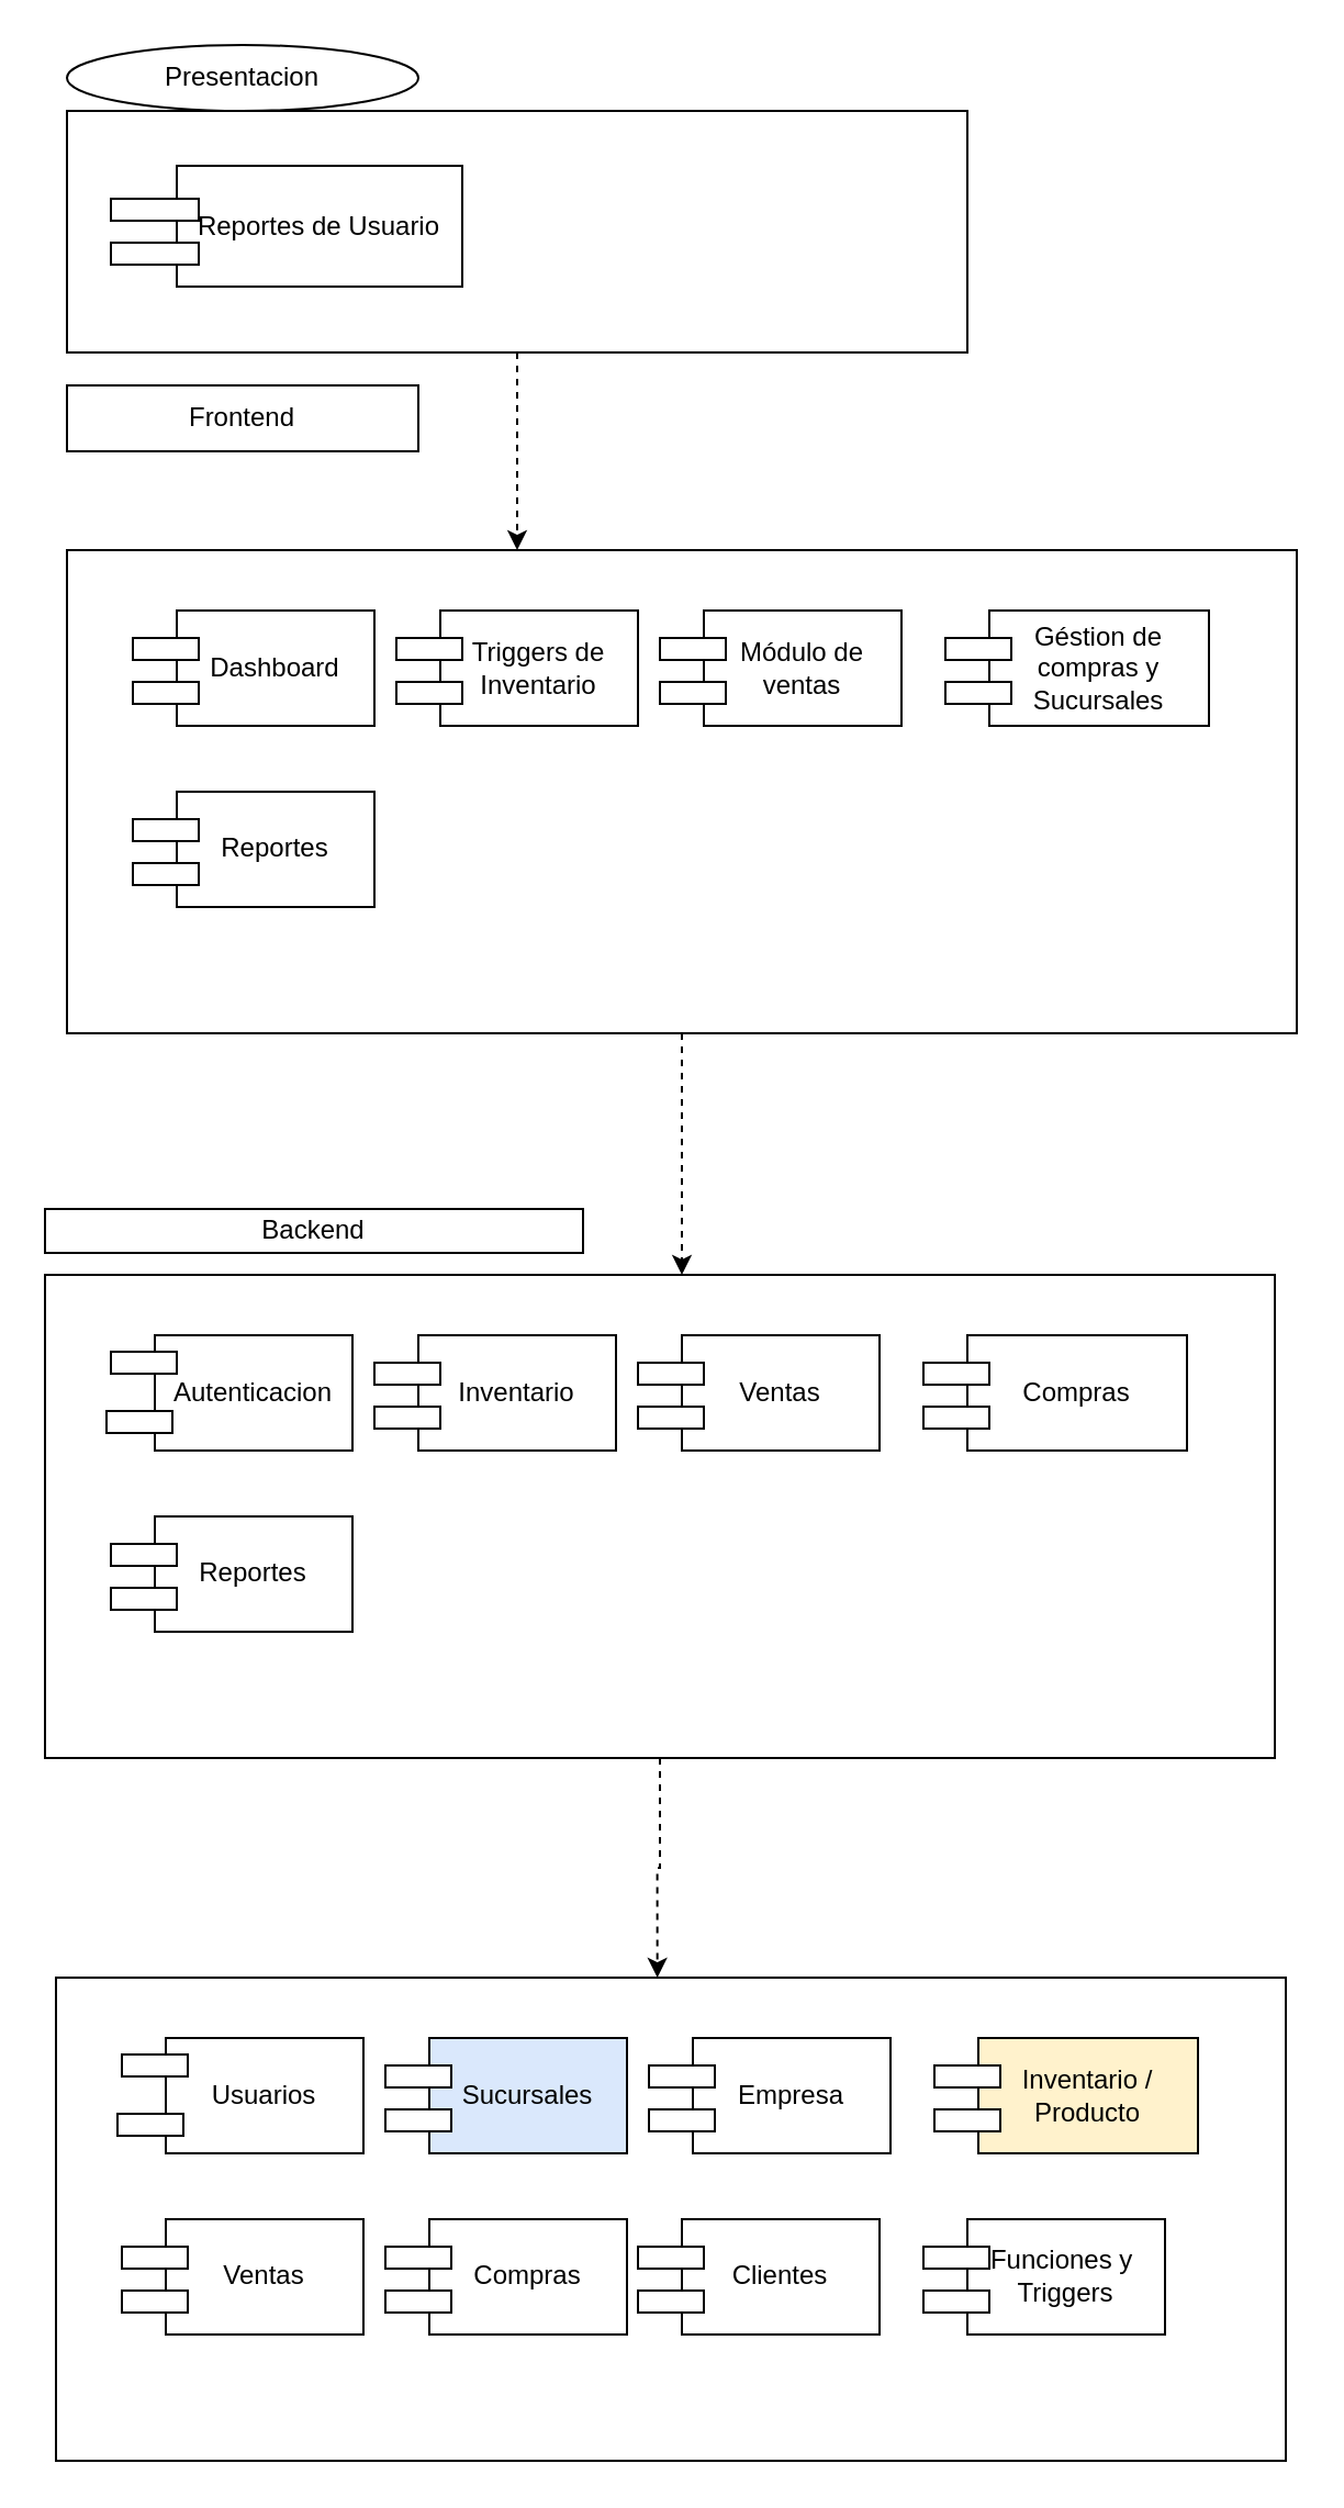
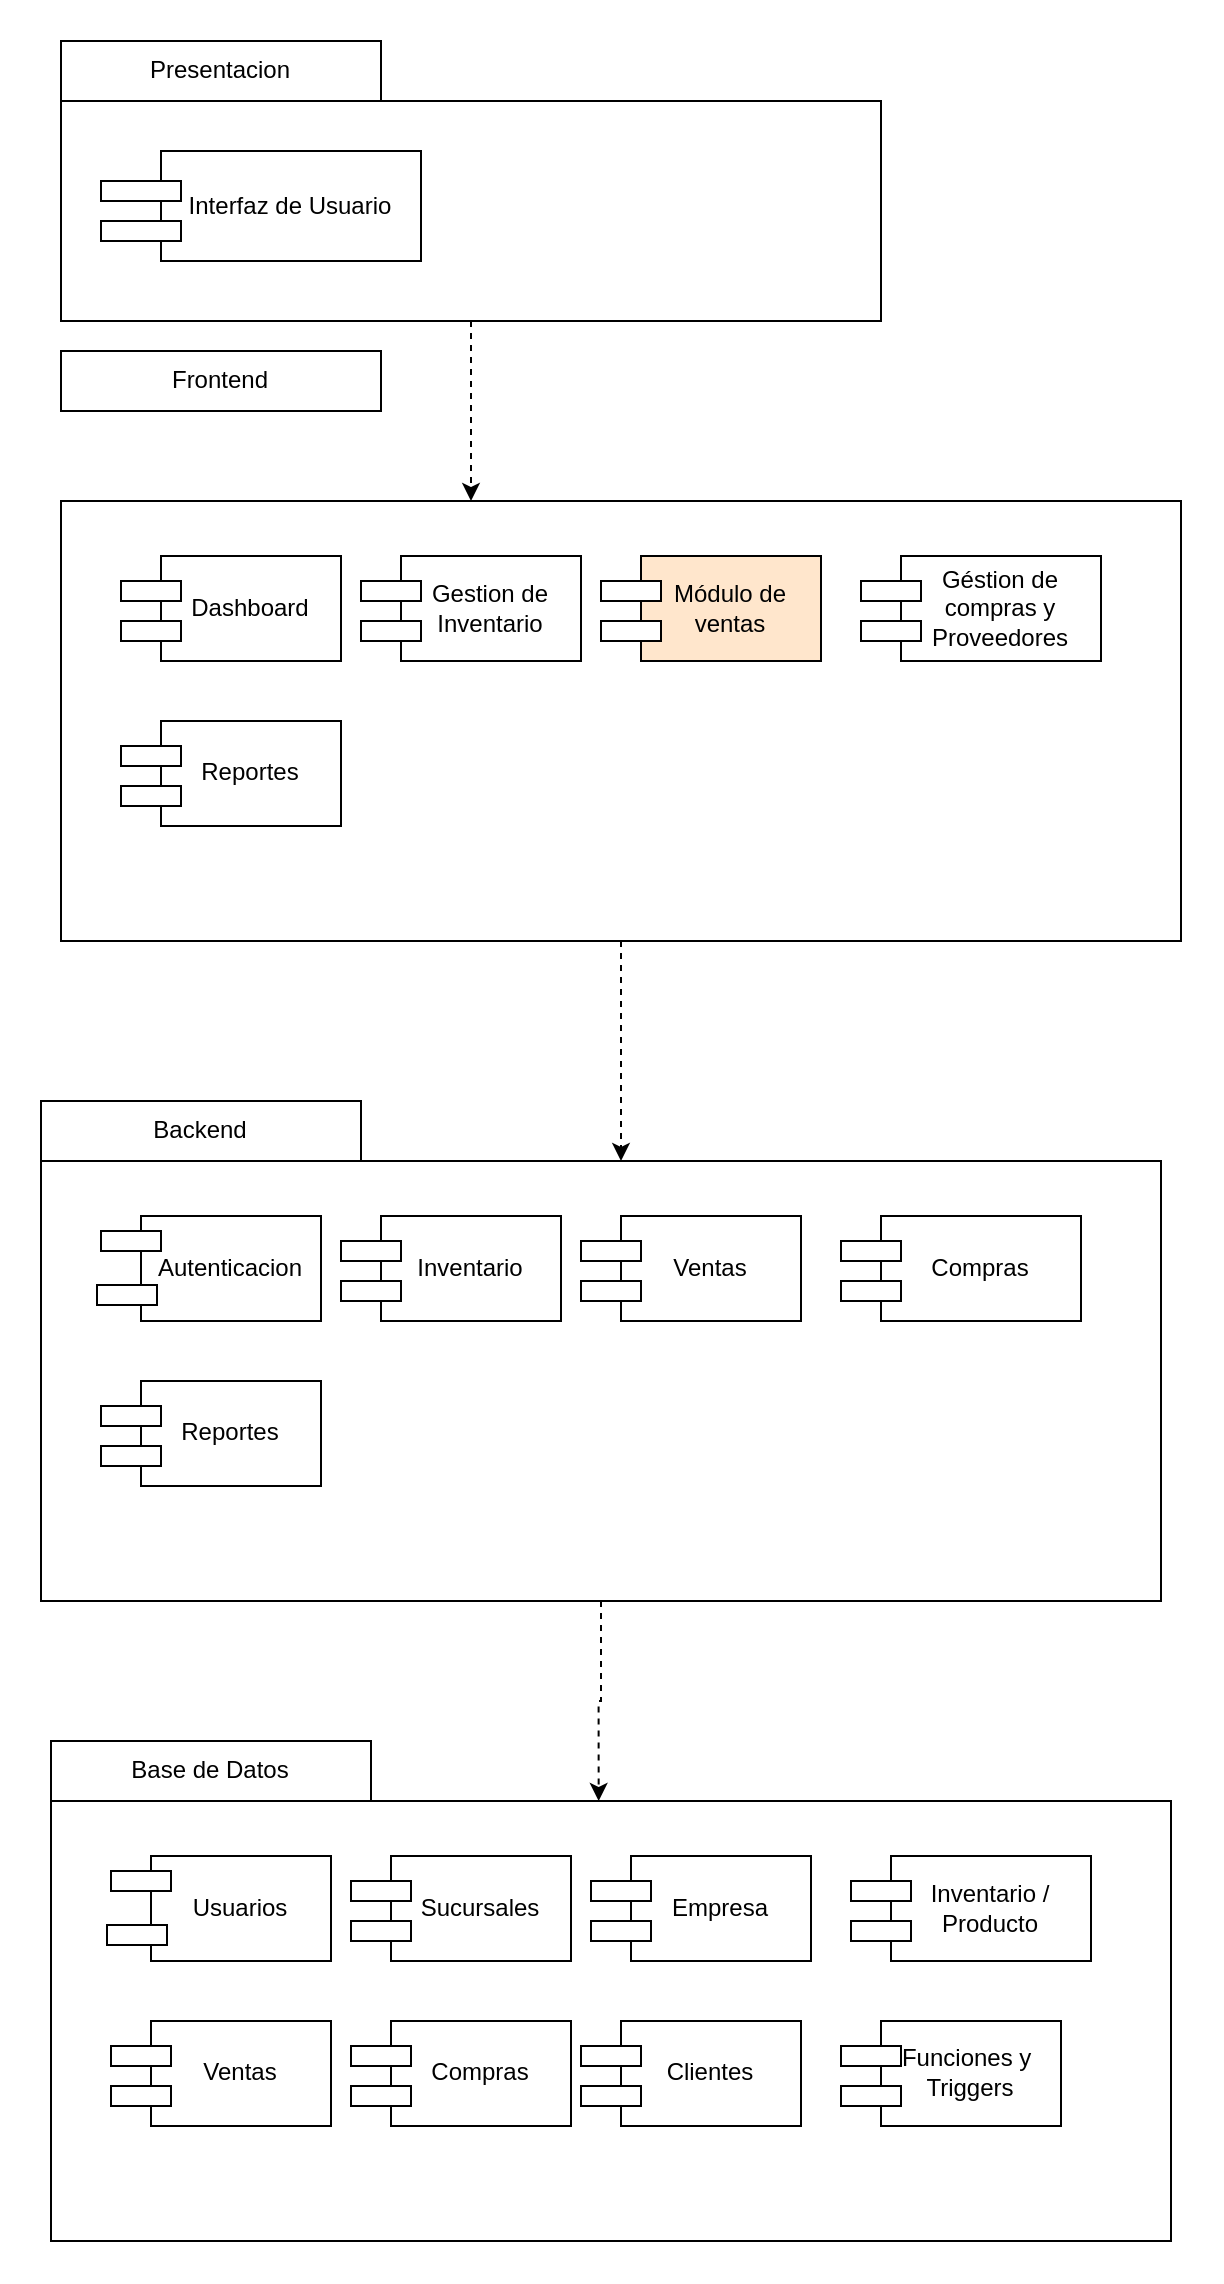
  <mxCell id="0" />
  <mxCell id="1" parent="0" />
  <mxCell id="2" style="edgeStyle=orthogonalEdgeStyle;rounded=0;orthogonalLoop=1;jettySize=auto;html=1;exitX=0.5;exitY=1;exitDx=0;exitDy=0;dashed=1;" edge="1" parent="1" source="3" target="9"><mxGeometry relative="1" as="geometry"><Array as="points"><mxPoint x="235" y="230" /><mxPoint x="235" y="230" /></Array></mxGeometry></mxCell>
  <mxCell id="3" value="" style="rounded=0;whiteSpace=wrap;html=1;" vertex="1" parent="1"><mxGeometry x="30" y="50" width="410" height="110" as="geometry" /></mxCell>
- <mxCell id="4" value="Reportes de Usuario" style="rounded=0;whiteSpace=wrap;html=1;" vertex="1" parent="1"><mxGeometry x="80" y="75" width="130" height="55" as="geometry" /></mxCell>
+ <mxCell id="4" value="Interfaz de Usuario" style="rounded=0;whiteSpace=wrap;html=1;" vertex="1" parent="1"><mxGeometry x="80" y="75" width="130" height="55" as="geometry" /></mxCell>
  <mxCell id="5" value="" style="rounded=0;whiteSpace=wrap;html=1;" vertex="1" parent="1"><mxGeometry x="50" y="90" width="40" height="10" as="geometry" /></mxCell>
  <mxCell id="6" value="" style="rounded=0;whiteSpace=wrap;html=1;" vertex="1" parent="1"><mxGeometry x="50" y="110" width="40" height="10" as="geometry" /></mxCell>
- <mxCell id="7" value="Presentacion" style="ellipse;whiteSpace=wrap;html=1;" vertex="1" parent="1"><mxGeometry x="30" y="20" width="160" height="30" as="geometry" /></mxCell>
+ <mxCell id="7" value="Presentacion" style="rounded=0;whiteSpace=wrap;html=1;" vertex="1" parent="1"><mxGeometry x="30" y="20" width="160" height="30" as="geometry" /></mxCell>
  <mxCell id="8" style="edgeStyle=orthogonalEdgeStyle;rounded=0;orthogonalLoop=1;jettySize=auto;html=1;exitX=0.5;exitY=1;exitDx=0;exitDy=0;dashed=1;" edge="1" parent="1" source="9" target="26"><mxGeometry relative="1" as="geometry"><Array as="points"><mxPoint x="310" y="550" /><mxPoint x="310" y="550" /></Array></mxGeometry></mxCell>
  <mxCell id="9" value="" style="rounded=0;whiteSpace=wrap;html=1;" vertex="1" parent="1"><mxGeometry x="30" y="250" width="560" height="220" as="geometry" /></mxCell>
  <mxCell id="10" value="Dashboard" style="rounded=0;whiteSpace=wrap;html=1;" vertex="1" parent="1"><mxGeometry x="80" y="277.5" width="90" height="52.5" as="geometry" /></mxCell>
  <mxCell id="11" value="" style="rounded=0;whiteSpace=wrap;html=1;" vertex="1" parent="1"><mxGeometry x="60" y="290" width="30" height="10" as="geometry" /></mxCell>
  <mxCell id="12" value="" style="rounded=0;whiteSpace=wrap;html=1;" vertex="1" parent="1"><mxGeometry x="60" y="310" width="30" height="10" as="geometry" /></mxCell>
  <mxCell id="13" value="Frontend" style="rounded=0;whiteSpace=wrap;html=1;" vertex="1" parent="1"><mxGeometry x="30" y="175" width="160" height="30" as="geometry" /></mxCell>
- <mxCell id="14" value="Triggers de Inventario" style="rounded=0;whiteSpace=wrap;html=1;" vertex="1" parent="1"><mxGeometry x="200" y="277.5" width="90" height="52.5" as="geometry" /></mxCell>
+ <mxCell id="14" value="Gestion de Inventario" style="rounded=0;whiteSpace=wrap;html=1;" vertex="1" parent="1"><mxGeometry x="200" y="277.5" width="90" height="52.5" as="geometry" /></mxCell>
  <mxCell id="15" value="" style="rounded=0;whiteSpace=wrap;html=1;" vertex="1" parent="1"><mxGeometry x="180" y="290" width="30" height="10" as="geometry" /></mxCell>
  <mxCell id="16" value="" style="rounded=0;whiteSpace=wrap;html=1;" vertex="1" parent="1"><mxGeometry x="180" y="310" width="30" height="10" as="geometry" /></mxCell>
- <mxCell id="17" value="Módulo de ventas" style="rounded=0;whiteSpace=wrap;html=1;" vertex="1" parent="1"><mxGeometry x="320" y="277.5" width="90" height="52.5" as="geometry" /></mxCell>
+ <mxCell id="17" value="Módulo de ventas" style="rounded=0;whiteSpace=wrap;html=1;fillColor=#ffe6cc;" vertex="1" parent="1"><mxGeometry x="320" y="277.5" width="90" height="52.5" as="geometry" /></mxCell>
  <mxCell id="18" value="" style="rounded=0;whiteSpace=wrap;html=1;" vertex="1" parent="1"><mxGeometry x="300" y="290" width="30" height="10" as="geometry" /></mxCell>
  <mxCell id="19" value="" style="rounded=0;whiteSpace=wrap;html=1;" vertex="1" parent="1"><mxGeometry x="300" y="310" width="30" height="10" as="geometry" /></mxCell>
- <mxCell id="20" value="Géstion de compras y Sucursales" style="rounded=0;whiteSpace=wrap;html=1;" vertex="1" parent="1"><mxGeometry x="450" y="277.5" width="100" height="52.5" as="geometry" /></mxCell>
+ <mxCell id="20" value="Géstion de compras y Proveedores" style="rounded=0;whiteSpace=wrap;html=1;" vertex="1" parent="1"><mxGeometry x="450" y="277.5" width="100" height="52.5" as="geometry" /></mxCell>
  <mxCell id="21" value="" style="rounded=0;whiteSpace=wrap;html=1;" vertex="1" parent="1"><mxGeometry x="430" y="290" width="30" height="10" as="geometry" /></mxCell>
  <mxCell id="22" value="" style="rounded=0;whiteSpace=wrap;html=1;" vertex="1" parent="1"><mxGeometry x="430" y="310" width="30" height="10" as="geometry" /></mxCell>
  <mxCell id="23" value="Reportes" style="rounded=0;whiteSpace=wrap;html=1;" vertex="1" parent="1"><mxGeometry x="80" y="360" width="90" height="52.5" as="geometry" /></mxCell>
  <mxCell id="24" value="" style="rounded=0;whiteSpace=wrap;html=1;" vertex="1" parent="1"><mxGeometry x="60" y="372.5" width="30" height="10" as="geometry" /></mxCell>
  <mxCell id="25" value="" style="rounded=0;whiteSpace=wrap;html=1;" vertex="1" parent="1"><mxGeometry x="60" y="392.5" width="30" height="10" as="geometry" /></mxCell>
  <mxCell id="26" value="" style="rounded=0;whiteSpace=wrap;html=1;" vertex="1" parent="1"><mxGeometry x="20" y="580" width="560" height="220" as="geometry" /></mxCell>
  <mxCell id="27" value="Autenticacion" style="rounded=0;whiteSpace=wrap;html=1;" vertex="1" parent="1"><mxGeometry x="70" y="607.5" width="90" height="52.5" as="geometry" /></mxCell>
  <mxCell id="28" value="" style="rounded=0;whiteSpace=wrap;html=1;" vertex="1" parent="1"><mxGeometry x="50" y="615" width="30" height="10" as="geometry" /></mxCell>
  <mxCell id="29" value="" style="rounded=0;whiteSpace=wrap;html=1;" vertex="1" parent="1"><mxGeometry x="48" y="642" width="30" height="10" as="geometry" /></mxCell>
- <mxCell id="30" value="Backend" style="rounded=0;whiteSpace=wrap;html=1;" vertex="1" parent="1"><mxGeometry x="20" y="550" width="245" height="20" as="geometry" /></mxCell>
+ <mxCell id="30" value="Backend" style="rounded=0;whiteSpace=wrap;html=1;" vertex="1" parent="1"><mxGeometry x="20" y="550" width="160" height="30" as="geometry" /></mxCell>
  <mxCell id="31" value="Inventario" style="rounded=0;whiteSpace=wrap;html=1;" vertex="1" parent="1"><mxGeometry x="190" y="607.5" width="90" height="52.5" as="geometry" /></mxCell>
  <mxCell id="32" value="" style="rounded=0;whiteSpace=wrap;html=1;" vertex="1" parent="1"><mxGeometry x="170" y="620" width="30" height="10" as="geometry" /></mxCell>
  <mxCell id="33" value="" style="rounded=0;whiteSpace=wrap;html=1;" vertex="1" parent="1"><mxGeometry x="170" y="640" width="30" height="10" as="geometry" /></mxCell>
  <mxCell id="34" value="Ventas" style="rounded=0;whiteSpace=wrap;html=1;" vertex="1" parent="1"><mxGeometry x="310" y="607.5" width="90" height="52.5" as="geometry" /></mxCell>
  <mxCell id="35" value="" style="rounded=0;whiteSpace=wrap;html=1;" vertex="1" parent="1"><mxGeometry x="290" y="620" width="30" height="10" as="geometry" /></mxCell>
  <mxCell id="36" value="" style="rounded=0;whiteSpace=wrap;html=1;" vertex="1" parent="1"><mxGeometry x="290" y="640" width="30" height="10" as="geometry" /></mxCell>
  <mxCell id="37" value="Compras" style="rounded=0;whiteSpace=wrap;html=1;" vertex="1" parent="1"><mxGeometry x="440" y="607.5" width="100" height="52.5" as="geometry" /></mxCell>
  <mxCell id="38" value="" style="rounded=0;whiteSpace=wrap;html=1;" vertex="1" parent="1"><mxGeometry x="420" y="620" width="30" height="10" as="geometry" /></mxCell>
  <mxCell id="39" value="" style="rounded=0;whiteSpace=wrap;html=1;" vertex="1" parent="1"><mxGeometry x="420" y="640" width="30" height="10" as="geometry" /></mxCell>
  <mxCell id="40" value="Reportes" style="rounded=0;whiteSpace=wrap;html=1;" vertex="1" parent="1"><mxGeometry x="70" y="690" width="90" height="52.5" as="geometry" /></mxCell>
  <mxCell id="41" value="" style="rounded=0;whiteSpace=wrap;html=1;" vertex="1" parent="1"><mxGeometry x="50" y="702.5" width="30" height="10" as="geometry" /></mxCell>
  <mxCell id="42" value="" style="rounded=0;whiteSpace=wrap;html=1;" vertex="1" parent="1"><mxGeometry x="50" y="722.5" width="30" height="10" as="geometry" /></mxCell>
  <mxCell id="43" value="" style="rounded=0;whiteSpace=wrap;html=1;" vertex="1" parent="1"><mxGeometry x="25" y="900" width="560" height="220" as="geometry" /></mxCell>
  <mxCell id="44" value="Usuarios" style="rounded=0;whiteSpace=wrap;html=1;" vertex="1" parent="1"><mxGeometry x="75" y="927.5" width="90" height="52.5" as="geometry" /></mxCell>
  <mxCell id="45" value="" style="rounded=0;whiteSpace=wrap;html=1;" vertex="1" parent="1"><mxGeometry x="55" y="935" width="30" height="10" as="geometry" /></mxCell>
  <mxCell id="46" value="" style="rounded=0;whiteSpace=wrap;html=1;" vertex="1" parent="1"><mxGeometry x="53" y="962" width="30" height="10" as="geometry" /></mxCell>
- <mxCell id="48" value="Sucursales" style="rounded=0;whiteSpace=wrap;html=1;fillColor=#dae8fc;" vertex="1" parent="1"><mxGeometry x="195" y="927.5" width="90" height="52.5" as="geometry" /></mxCell>
+ <mxCell id="47" value="Base de Datos" style="rounded=0;whiteSpace=wrap;html=1;" vertex="1" parent="1"><mxGeometry x="25" y="870" width="160" height="30" as="geometry" /></mxCell>
+ <mxCell id="48" value="Sucursales" style="rounded=0;whiteSpace=wrap;html=1;" vertex="1" parent="1"><mxGeometry x="195" y="927.5" width="90" height="52.5" as="geometry" /></mxCell>
  <mxCell id="49" value="" style="rounded=0;whiteSpace=wrap;html=1;" vertex="1" parent="1"><mxGeometry x="175" y="940" width="30" height="10" as="geometry" /></mxCell>
  <mxCell id="50" value="" style="rounded=0;whiteSpace=wrap;html=1;" vertex="1" parent="1"><mxGeometry x="175" y="960" width="30" height="10" as="geometry" /></mxCell>
  <mxCell id="51" value="Empresa" style="rounded=0;whiteSpace=wrap;html=1;" vertex="1" parent="1"><mxGeometry x="315" y="927.5" width="90" height="52.5" as="geometry" /></mxCell>
  <mxCell id="52" value="" style="rounded=0;whiteSpace=wrap;html=1;" vertex="1" parent="1"><mxGeometry x="295" y="940" width="30" height="10" as="geometry" /></mxCell>
  <mxCell id="53" value="" style="rounded=0;whiteSpace=wrap;html=1;" vertex="1" parent="1"><mxGeometry x="295" y="960" width="30" height="10" as="geometry" /></mxCell>
- <mxCell id="54" value="Inventario /&lt;br&gt;Producto" style="rounded=0;whiteSpace=wrap;html=1;fillColor=#fff2cc;" vertex="1" parent="1"><mxGeometry x="445" y="927.5" width="100" height="52.5" as="geometry" /></mxCell>
+ <mxCell id="54" value="Inventario /&lt;br&gt;Producto" style="rounded=0;whiteSpace=wrap;html=1;" vertex="1" parent="1"><mxGeometry x="445" y="927.5" width="100" height="52.5" as="geometry" /></mxCell>
  <mxCell id="55" value="" style="rounded=0;whiteSpace=wrap;html=1;" vertex="1" parent="1"><mxGeometry x="425" y="940" width="30" height="10" as="geometry" /></mxCell>
  <mxCell id="56" value="" style="rounded=0;whiteSpace=wrap;html=1;" vertex="1" parent="1"><mxGeometry x="425" y="960" width="30" height="10" as="geometry" /></mxCell>
  <mxCell id="57" value="Ventas" style="rounded=0;whiteSpace=wrap;html=1;" vertex="1" parent="1"><mxGeometry x="75" y="1010" width="90" height="52.5" as="geometry" /></mxCell>
  <mxCell id="58" value="" style="rounded=0;whiteSpace=wrap;html=1;" vertex="1" parent="1"><mxGeometry x="55" y="1022.5" width="30" height="10" as="geometry" /></mxCell>
  <mxCell id="59" value="" style="rounded=0;whiteSpace=wrap;html=1;" vertex="1" parent="1"><mxGeometry x="55" y="1042.5" width="30" height="10" as="geometry" /></mxCell>
  <mxCell id="60" style="edgeStyle=orthogonalEdgeStyle;rounded=0;orthogonalLoop=1;jettySize=auto;html=1;exitX=0.5;exitY=1;exitDx=0;exitDy=0;entryX=0.489;entryY=0;entryDx=0;entryDy=0;entryPerimeter=0;dashed=1;" edge="1" parent="1" source="26" target="43"><mxGeometry relative="1" as="geometry"><Array as="points"><mxPoint x="300" y="850" /><mxPoint x="299" y="850" /></Array></mxGeometry></mxCell>
  <mxCell id="61" value="Compras" style="rounded=0;whiteSpace=wrap;html=1;" vertex="1" parent="1"><mxGeometry x="195" y="1010" width="90" height="52.5" as="geometry" /></mxCell>
  <mxCell id="62" value="" style="rounded=0;whiteSpace=wrap;html=1;" vertex="1" parent="1"><mxGeometry x="175" y="1022.5" width="30" height="10" as="geometry" /></mxCell>
  <mxCell id="63" value="" style="rounded=0;whiteSpace=wrap;html=1;" vertex="1" parent="1"><mxGeometry x="175" y="1042.5" width="30" height="10" as="geometry" /></mxCell>
  <mxCell id="64" value="Clientes" style="rounded=0;whiteSpace=wrap;html=1;" vertex="1" parent="1"><mxGeometry x="310" y="1010" width="90" height="52.5" as="geometry" /></mxCell>
  <mxCell id="65" value="" style="rounded=0;whiteSpace=wrap;html=1;" vertex="1" parent="1"><mxGeometry x="290" y="1022.5" width="30" height="10" as="geometry" /></mxCell>
  <mxCell id="66" value="" style="rounded=0;whiteSpace=wrap;html=1;" vertex="1" parent="1"><mxGeometry x="290" y="1042.5" width="30" height="10" as="geometry" /></mxCell>
  <mxCell id="67" value="Funciones y&amp;nbsp;&lt;br&gt;Triggers" style="rounded=0;whiteSpace=wrap;html=1;" vertex="1" parent="1"><mxGeometry x="440" y="1010" width="90" height="52.5" as="geometry" /></mxCell>
  <mxCell id="68" value="" style="rounded=0;whiteSpace=wrap;html=1;" vertex="1" parent="1"><mxGeometry x="420" y="1022.5" width="30" height="10" as="geometry" /></mxCell>
  <mxCell id="69" value="" style="rounded=0;whiteSpace=wrap;html=1;" vertex="1" parent="1"><mxGeometry x="420" y="1042.5" width="30" height="10" as="geometry" /></mxCell>
